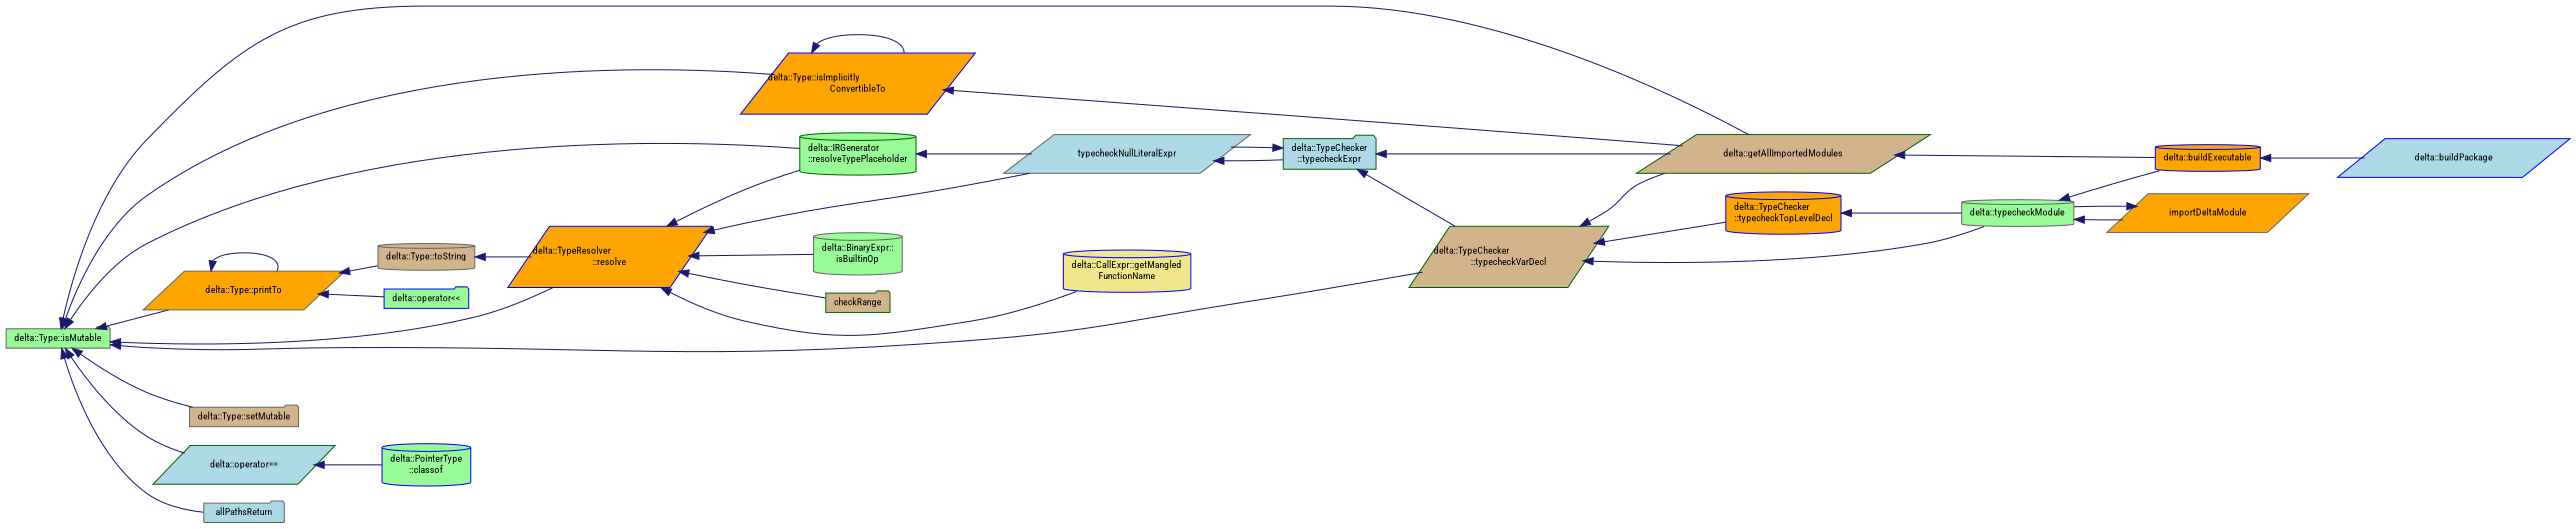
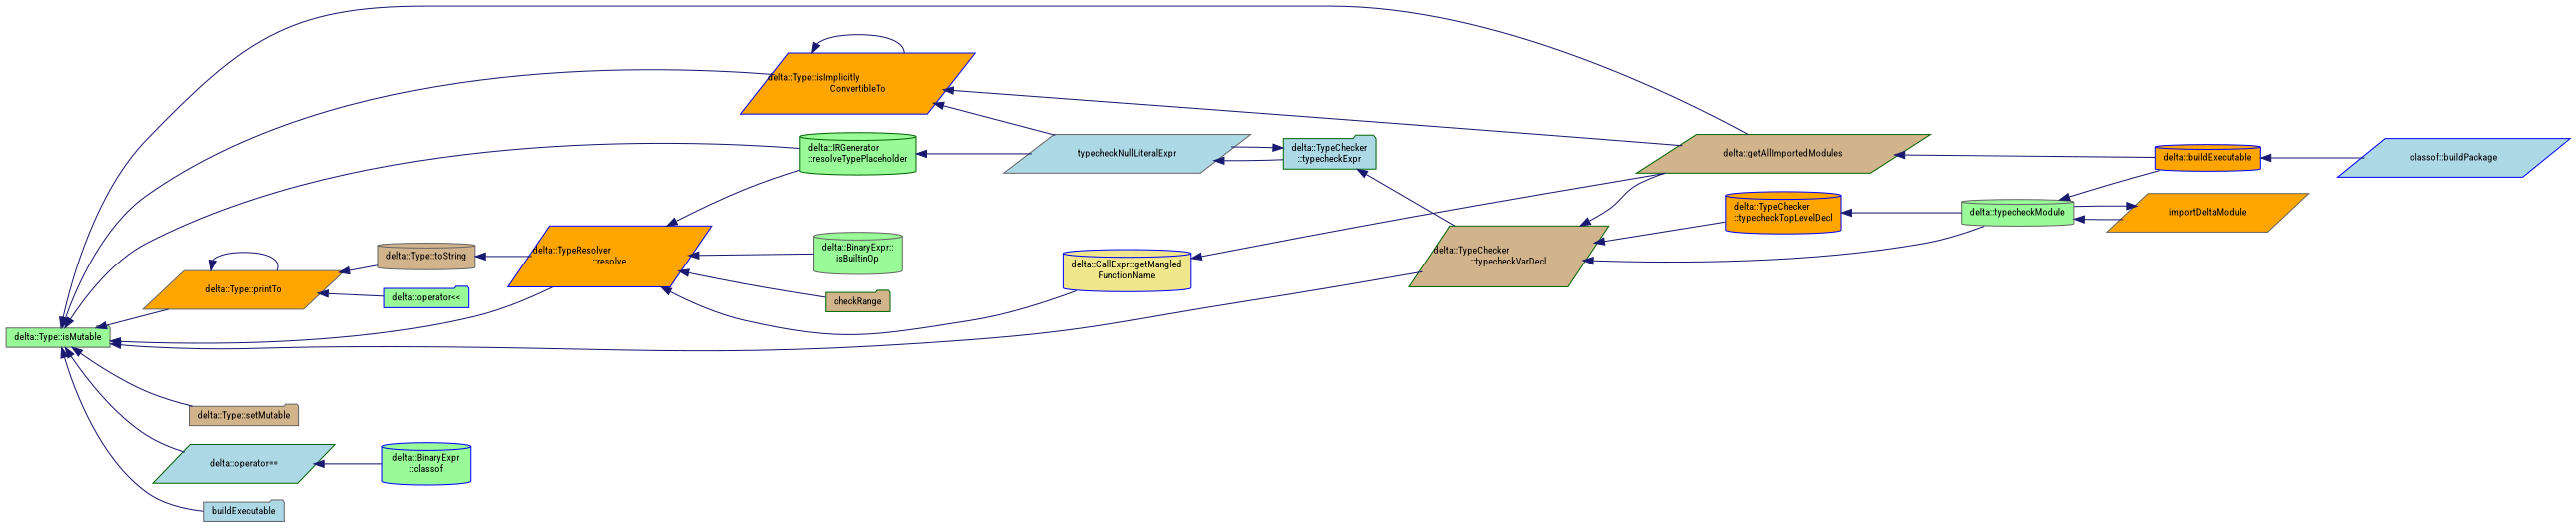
  digraph {
    fontname="Roboto Condensed"
    rankdir=LR
    node [color=gray40 fillcolor=palegreen fontname="Roboto Condensed" fontsize=10 shape=parallelogram style=filled]
    edge [color=midnightblue dir=back fontname="Roboto Condensed" fontsize=10 labelfontname=Helvetica labelfontsize=10 style=solid]
    n1 [fontcolor=black height=0.2 label="delta::Type::isMutable" shape=folder width=0.4]
    n2 [color=blue fillcolor=orange height=0.2 label="delta::TypeResolver\l::resolve" width=0.4]
    n3 [color=darkgreen fillcolor=tan height=0.2 label="delta::getAllImportedModules" width=0.4]
    n4 [color=darkgreen fillcolor=tan height=0.2 label="delta::TypeChecker\l::typecheckVarDecl" width=0.4]
    n5 [color=darkgreen height=0.2 label="delta::IRGenerator\l::resolveTypePlaceholder" shape=cylinder width=0.4]
    n6 [color=blue fillcolor=orange height=0.2 label="delta::Type::isImplicitly\lConvertibleTo" width=0.4]
    n7 [fillcolor=tan height=0.2 label="delta::Type::setMutable" shape=folder width=0.4]
    n8 [color=darkgreen fillcolor=lightblue height=0.2 label="delta::operator==" width=0.4]
    n9 [fillcolor=orange height=0.2 label="delta::Type::printTo" width=0.4]
-   n10 [fillcolor=lightblue height=0.2 label=allPathsReturn shape=folder width=0.4]
+   n10 [fillcolor=lightblue height=0.2 label=buildExecutable shape=folder width=0.4]
    n11 [color=blue fillcolor=khaki height=0.2 label="delta::CallExpr::getMangled\lFunctionName" shape=cylinder width=0.4]
    n12 [height=0.2 label="delta::BinaryExpr::\lisBuiltinOp" shape=cylinder width=0.4]
    n13 [fillcolor=lightblue height=0.2 label=typecheckNullLiteralExpr width=0.4]
    n14 [color=darkgreen fillcolor=tan height=0.2 label=checkRange shape=folder width=0.4]
    n15 [color=blue fillcolor=orange height=0.2 label="delta::buildExecutable" shape=cylinder width=0.4]
    n16 [color=blue fillcolor=orange height=0.2 label="delta::TypeChecker\l::typecheckTopLevelDecl" shape=cylinder width=0.4]
    n17 [height=0.2 label="delta::typecheckModule" shape=cylinder width=0.4]
-   n18 [color=blue height=0.2 label="delta::PointerType\l::classof" shape=cylinder width=0.4]
+   n18 [color=blue height=0.2 label="delta::BinaryExpr\l::classof" shape=cylinder width=0.4]
    n19 [fillcolor=tan height=0.2 label="delta::Type::toString" shape=cylinder width=0.4]
    n20 [color=blue height=0.2 label="delta::operator\<\<" shape=folder width=0.4]
    n21 [color=darkgreen fillcolor=lightblue height=0.2 label="delta::TypeChecker\l::typecheckExpr" shape=folder width=0.4]
-   n22 [color=blue fillcolor=lightblue height=0.2 label="delta::buildPackage" width=0.4]
+   n22 [color=blue fillcolor=lightblue height=0.2 label="classof::buildPackage" width=0.4]
    n23 [fillcolor=orange height=0.2 label=importDeltaModule width=0.4]
    n1 -> n2
    n1 -> n3
    n1 -> n4
    n1 -> n5
    n1 -> n6
    n1 -> n7
    n1 -> n8
    n1 -> n9
    n1 -> n10
    n2 -> n5
    n2 -> n11
    n2 -> n12
-   n2 -> n13
+   n6 -> n13
    n2 -> n14
    n3 -> n15
    n4 -> n3
    n4 -> n16
    n4 -> n17
    n5 -> n13
    n6 -> n3
    n6 -> n6
    n8 -> n18
    n9 -> n9
    n9 -> n19
    n9 -> n20
    n13 -> n21
    n15 -> n22
    n16 -> n17
    n17 -> n15
    n17 -> n23
    n19 -> n2
-   n21 -> n3
+   n11 -> n3
    n21 -> n4
    n21 -> n13
    n23 -> n17
  }
